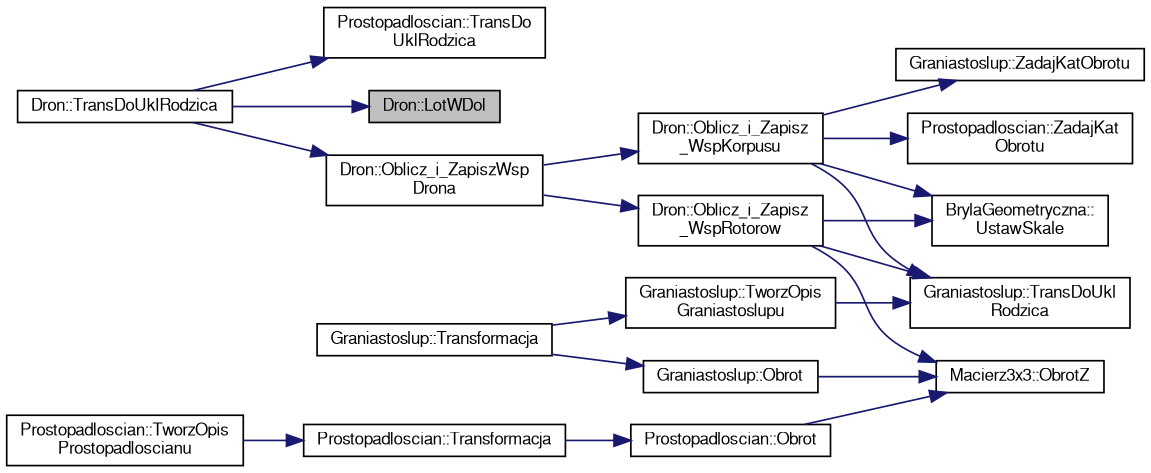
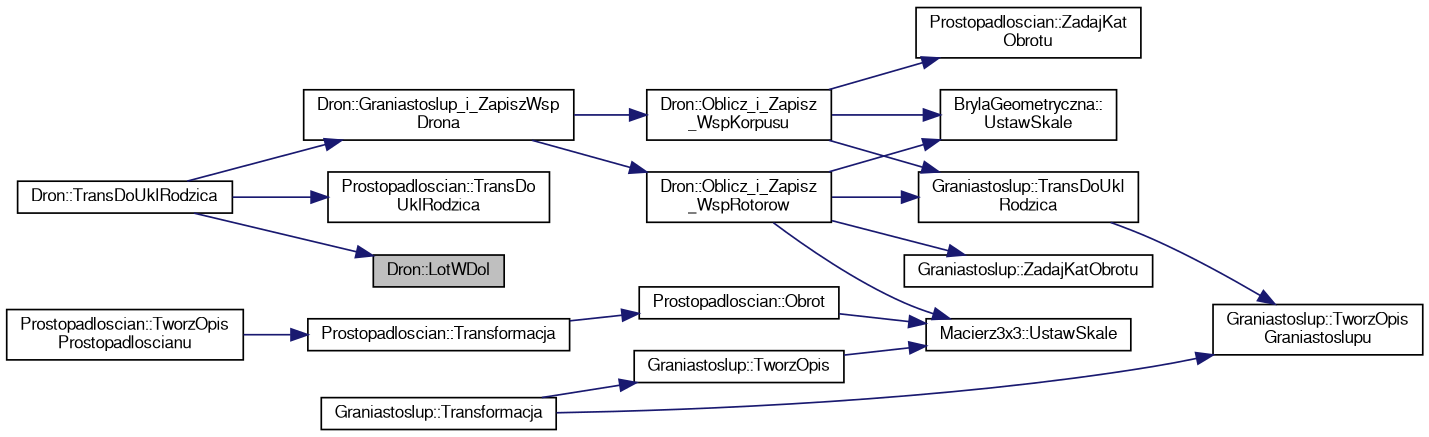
  digraph {
    rankdir=LR
    node [color=black fillcolor=white fontname=FreeSans fontsize=10 shape=record style=filled]
    edge [color=midnightblue fontname=FreeSans fontsize=10 labelfontname=FreeSans labelfontsize=10 style=solid]
    n1 [fillcolor=grey75 fontcolor=black height=0.2 label="Dron::LotWDol" width=0.4]
    n2 [height=0.2 label="Dron::TransDoUklRodzica" width=0.4]
-   n3 [height=0.2 label="Dron::Oblicz_i_ZapiszWsp\lDrona" width=0.4]
+   n3 [height=0.2 label="Dron::Graniastoslup_i_ZapiszWsp\lDrona" width=0.4]
    n4 [height=0.2 label="Prostopadloscian::TransDo\lUklRodzica" width=0.4]
    n5 [height=0.2 label="Dron::Oblicz_i_Zapisz\l_WspKorpusu" width=0.4]
    n6 [height=0.2 label="Dron::Oblicz_i_Zapisz\l_WspRotorow" width=0.4]
    n7 [height=0.2 label="BrylaGeometryczna::\lUstawSkale" width=0.4]
    n8 [height=0.2 label="Prostopadloscian::ZadajKat\lObrotu" width=0.4]
    n9 [height=0.2 label="Graniastoslup::TransDoUkl\lRodzica" width=0.4]
-   n10 [height=0.2 label="Macierz3x3::ObrotZ" width=0.4]
+   n10 [height=0.2 label="Macierz3x3::UstawSkale" width=0.4]
    n11 [height=0.2 label="Graniastoslup::ZadajKatObrotu" width=0.4]
    n12 [height=0.2 label="Prostopadloscian::TworzOpis\lProstopadloscianu" width=0.4]
    n13 [height=0.2 label="Prostopadloscian::Transformacja" width=0.4]
    n14 [height=0.2 label="Prostopadloscian::Obrot" width=0.4]
    n15 [height=0.2 label="Graniastoslup::TworzOpis\lGraniastoslupu" width=0.4]
    n16 [height=0.2 label="Graniastoslup::Transformacja" width=0.4]
-   n17 [height=0.2 label="Graniastoslup::Obrot" width=0.4]
+   n17 [height=0.2 label="Graniastoslup::TworzOpis" width=0.4]
    n2 -> n1
    n2 -> n3
    n2 -> n4
    n3 -> n5
    n3 -> n6
    n5 -> n7
    n5 -> n8
    n5 -> n9
    n6 -> n7
    n6 -> n9
    n6 -> n10
-   n5 -> n11
-   n15 -> n9
+   n6 -> n11
+   n9 -> n15
    n12 -> n13
    n13 -> n14
    n14 -> n10
    n16 -> n15
    n16 -> n17
    n17 -> n10
  }
